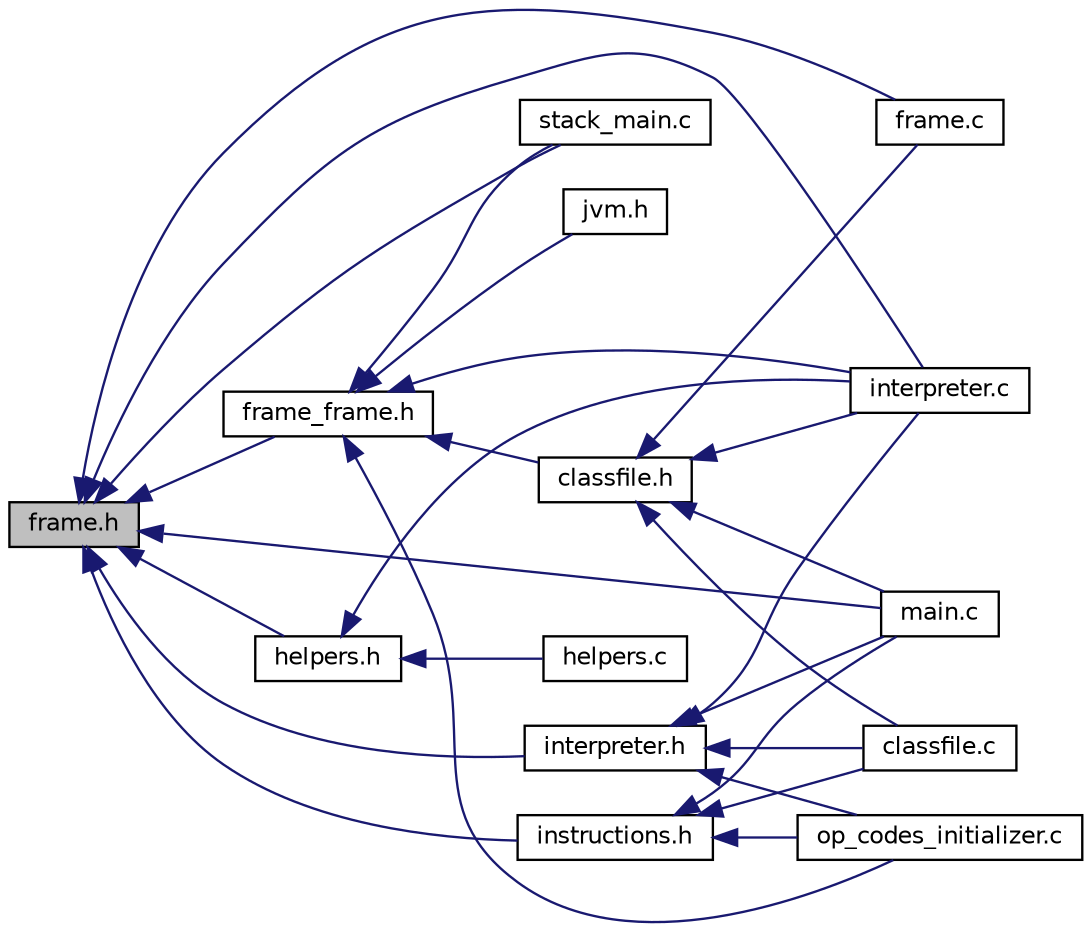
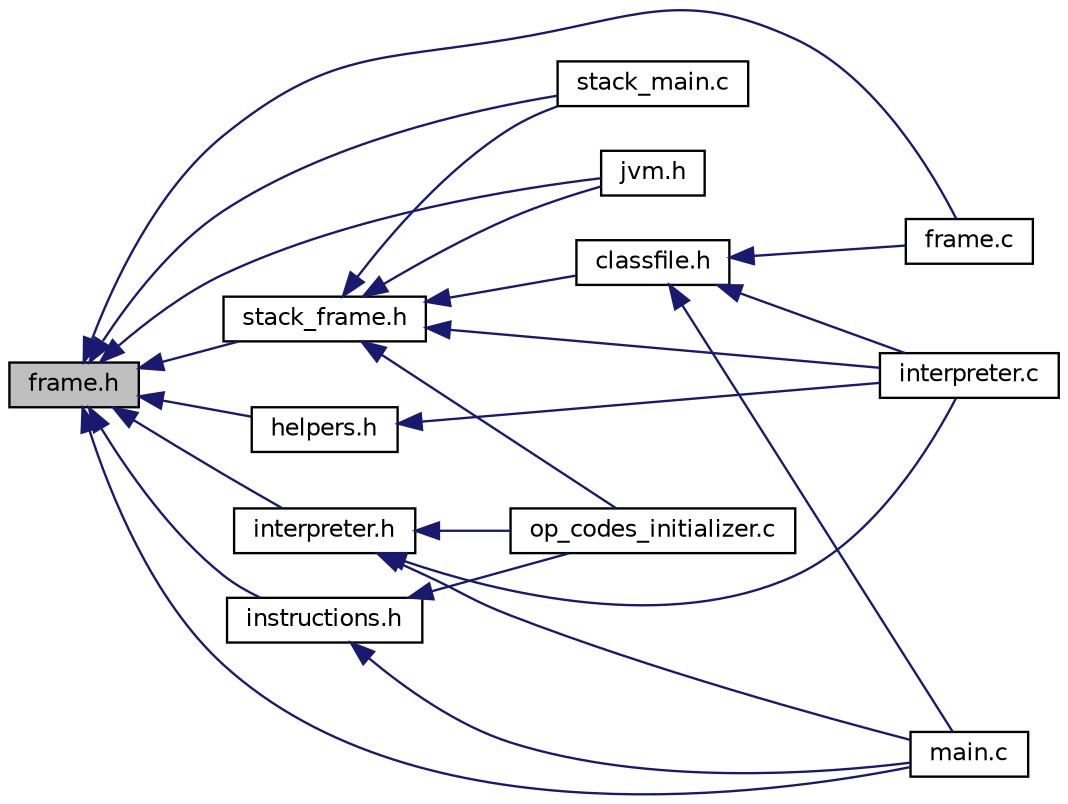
  digraph {
    rankdir=LR
    node [color=black fillcolor=white fontname=Helvetica fontsize=10 shape=record style=filled]
    edge [color=midnightblue dir=back fontname=Helvetica fontsize=10 labelfontname=Helvetica labelfontsize=10 style=solid]
    n1 [fillcolor=grey75 fontcolor=black height=0.2 label="frame.h" width=0.4]
-   n2 [height=0.2 label="frame_frame.h" width=0.4]
+   n2 [height=0.2 label="stack_frame.h" width=0.4]
    n3 [height=0.2 label="frame.c" width=0.4]
    n4 [height=0.2 label="interpreter.c" width=0.4]
    n5 [height=0.2 label="main.c" width=0.4]
    n6 [height=0.2 label="stack_main.c" width=0.4]
    n7 [height=0.2 label="instructions.h" width=0.4]
    n8 [height=0.2 label="interpreter.h" width=0.4]
    n9 [height=0.2 label="helpers.h" width=0.4]
    n10 [height=0.2 label="classfile.h" width=0.4]
    n11 [height=0.2 label="jvm.h" width=0.4]
    n12 [height=0.2 label="op_codes_initializer.c" width=0.4]
-   n13 [height=0.2 label="classfile.c" width=0.4]
-   n14 [height=0.2 label="helpers.c" width=0.4]
    n1 -> n2
    n1 -> n3
-   n1 -> n4
+   n1 -> n11
    n1 -> n5
    n1 -> n6
    n1 -> n7
    n1 -> n8
    n1 -> n9
    n2 -> n4
    n2 -> n6
    n2 -> n10
    n2 -> n11
    n2 -> n12
    n7 -> n5
    n7 -> n12
-   n7 -> n13
    n8 -> n4
    n8 -> n5
    n8 -> n12
-   n8 -> n13
    n9 -> n4
-   n9 -> n14
    n10 -> n3
    n10 -> n4
    n10 -> n5
-   n10 -> n13
  }
